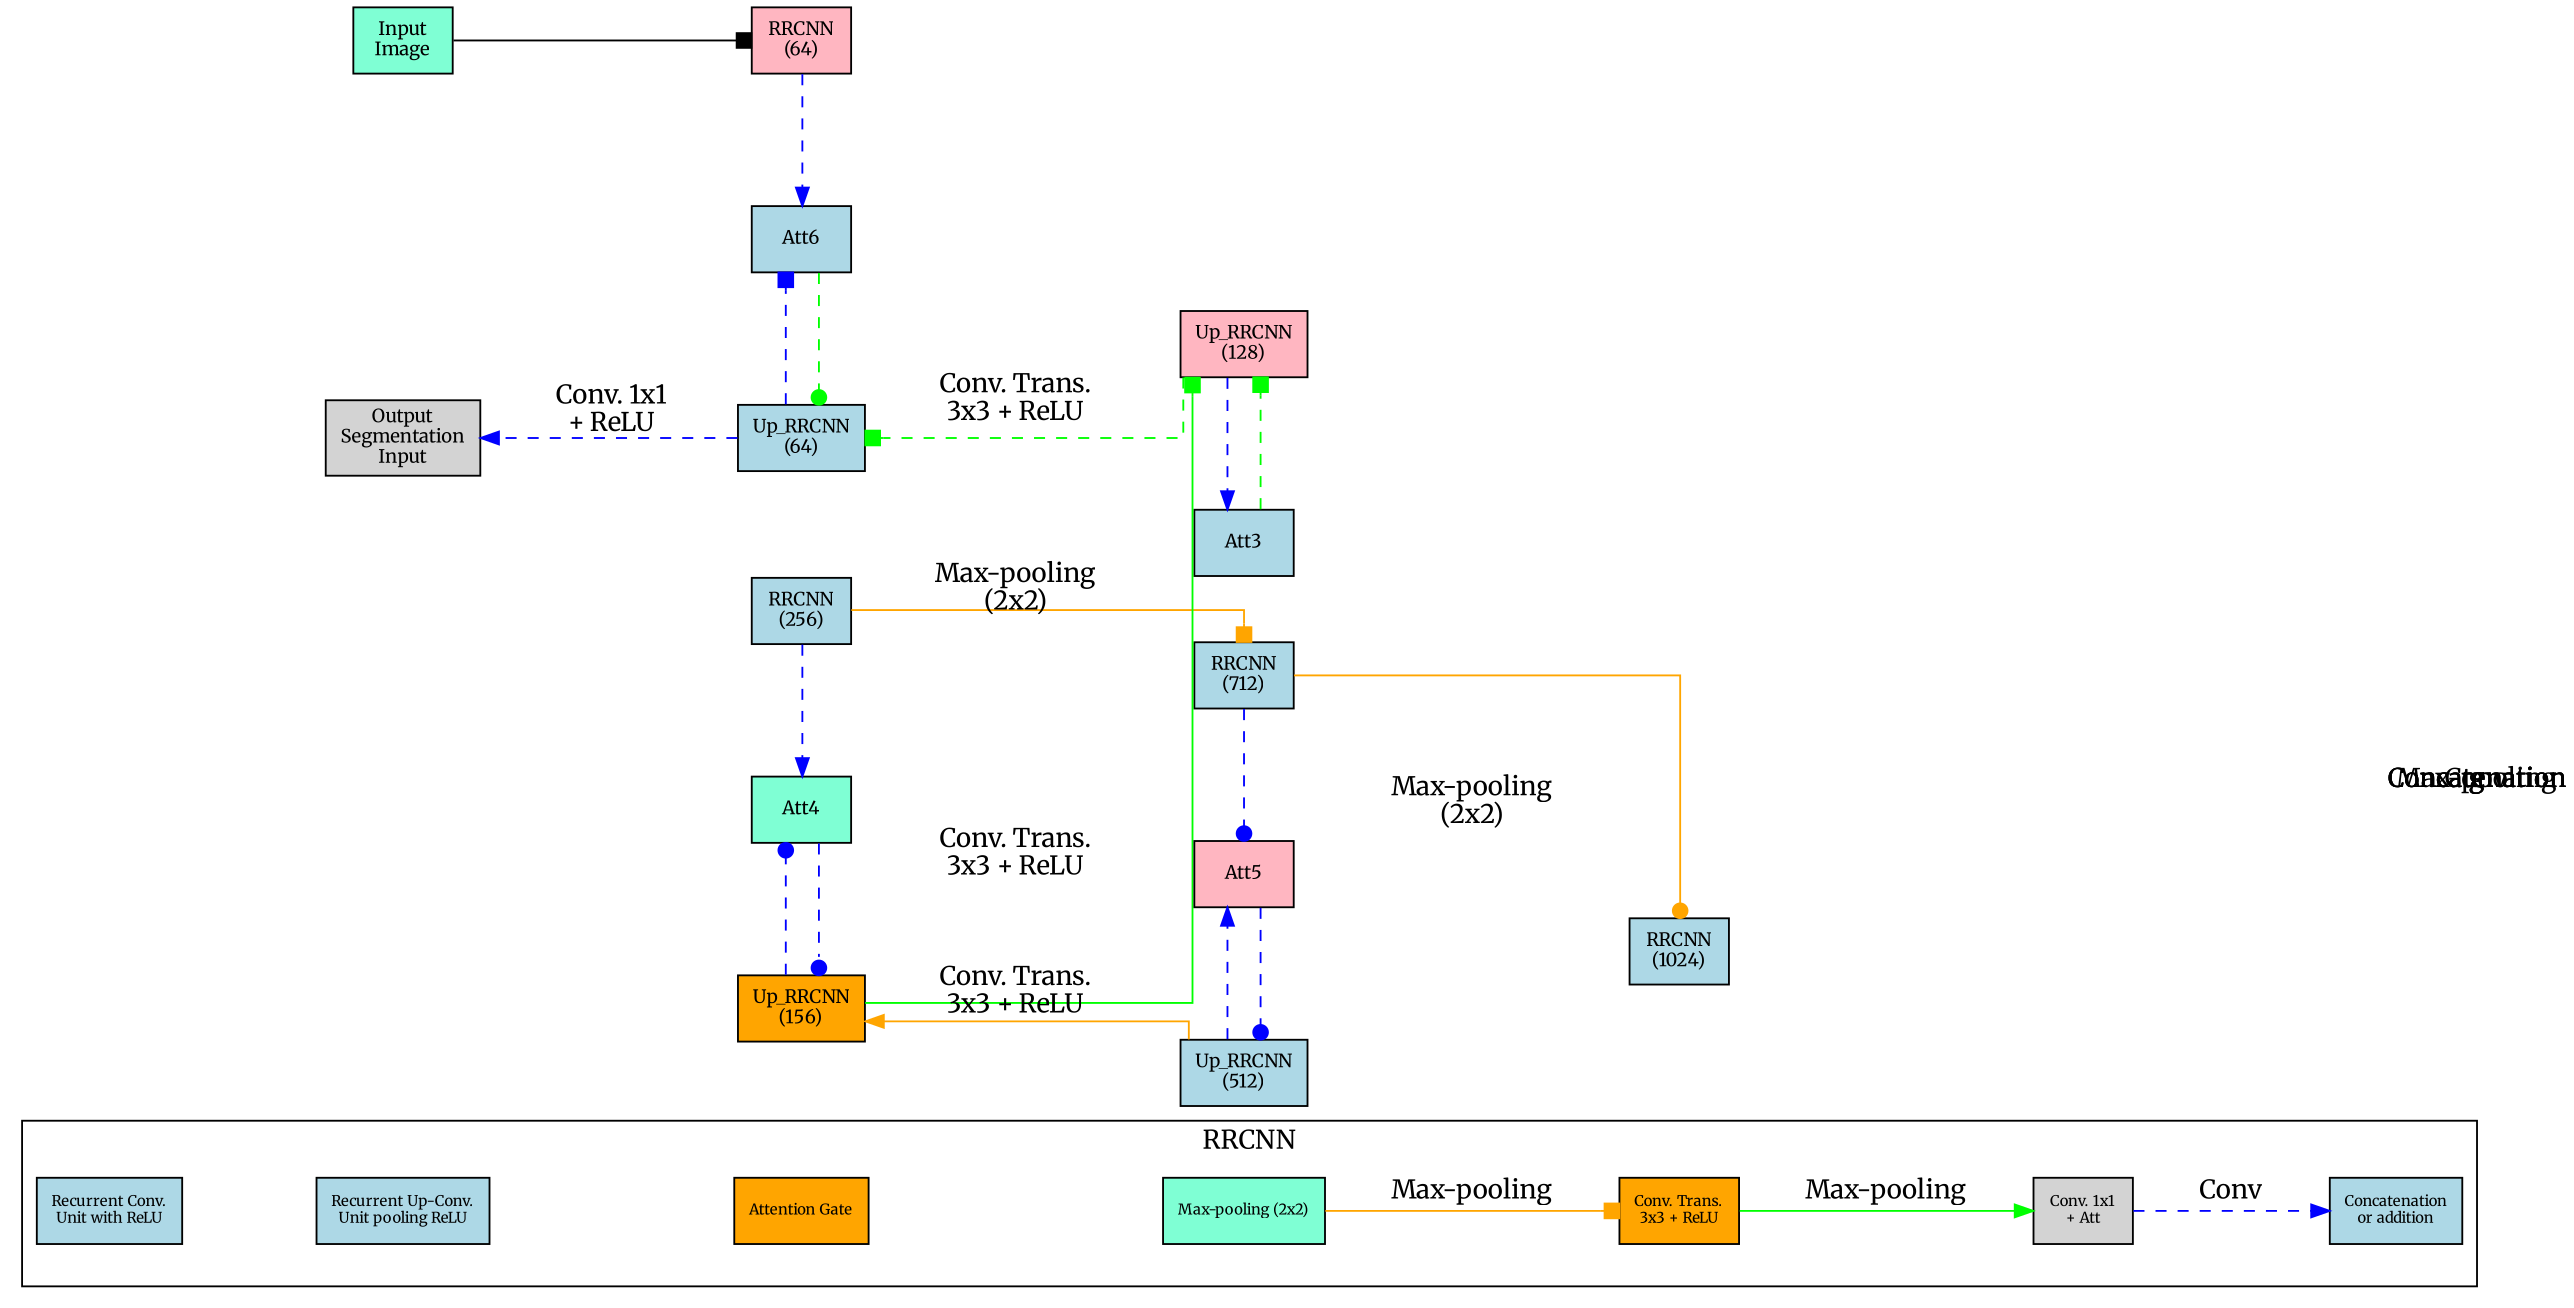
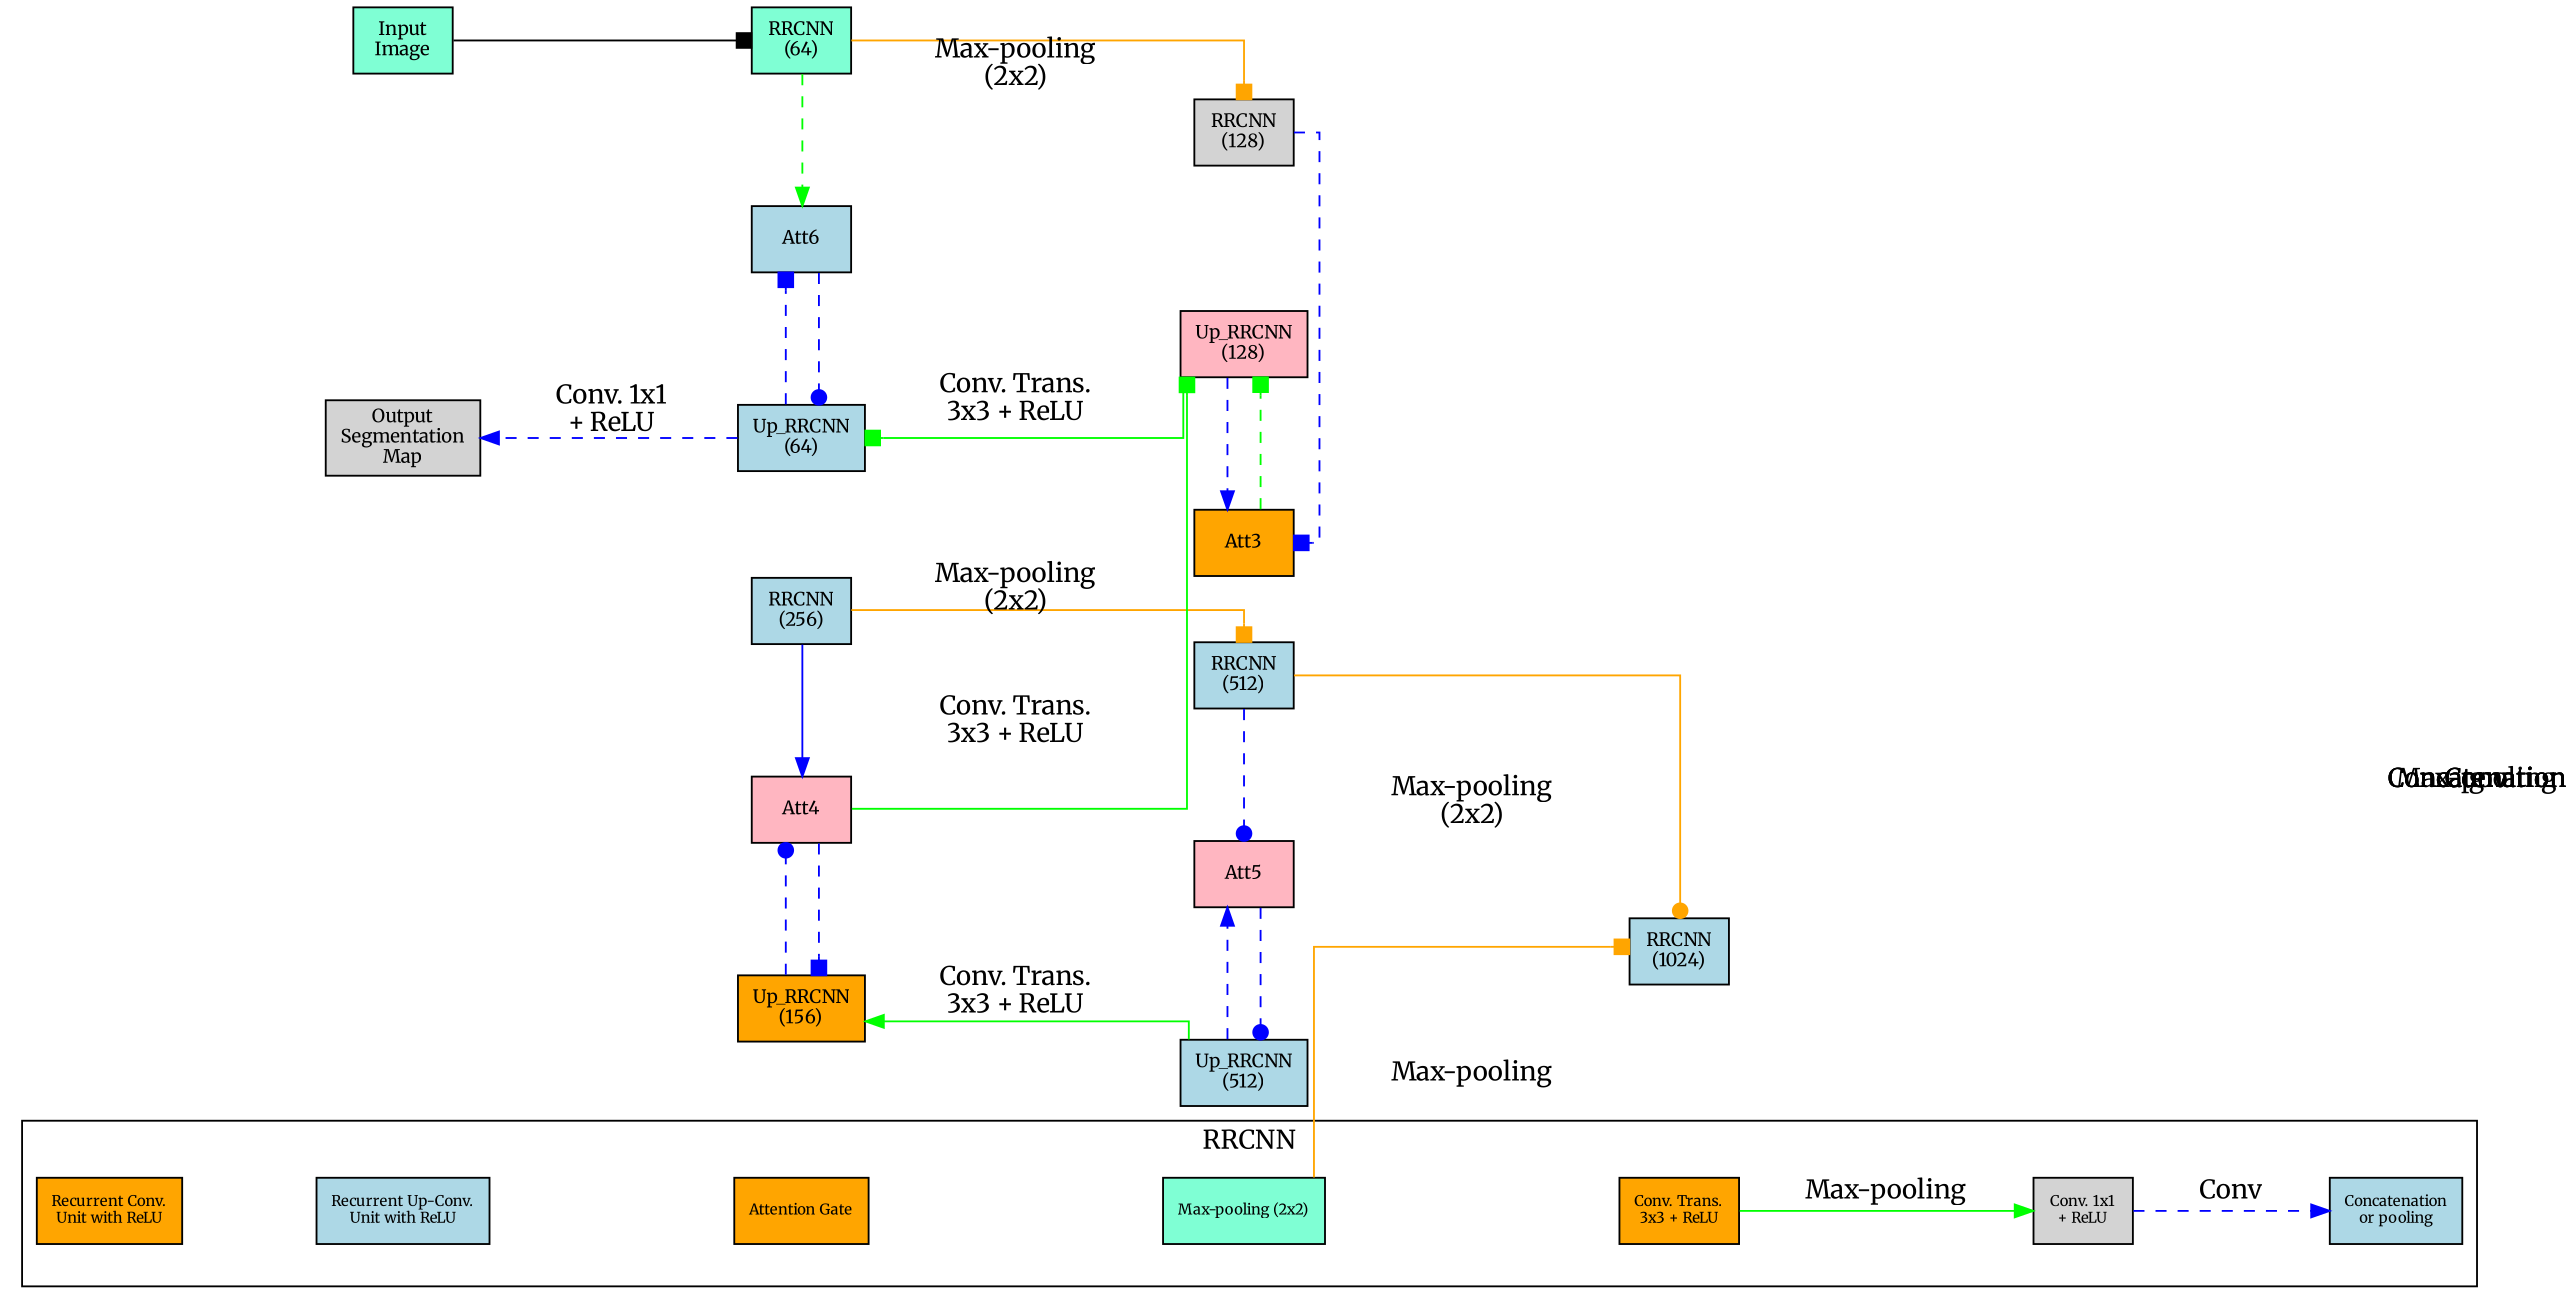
  digraph {
    fontname=Merriweather
    nodesep=0.5
    rankdir=LR
    ranksep=1.0
    splines=ortho
    node [fillcolor=lightblue fontname=Merriweather fontsize=10 shape=box style=filled]
    edge [arrowhead=box color=blue fontname=Merriweather style=dashed]
    n1 [fillcolor=aquamarine label="Input\nImage"]
-   n2 [fillcolor=lightgrey label="Output\nSegmentation\nInput"]
-   n3 [fillcolor=lightpink label="RRCNN\n(64)"]
+   n2 [fillcolor=lightgrey label="Output\nSegmentation\nMap"]
+   n3 [fillcolor=aquamarine label="RRCNN\n(64)"]
    n4 [label="Up_RRCNN\n(64)"]
    n5 [label=Att6]
+   n6 [fillcolor=lightgrey label="RRCNN\n(128)"]
    n7 [fillcolor=lightpink label="Up_RRCNN\n(128)"]
-   n8 [label=Att3]
+   n8 [fillcolor=orange label=Att3]
    n9 [label="RRCNN\n(256)"]
    n10 [fillcolor=orange label="Up_RRCNN\n(156)"]
-   n11 [fillcolor=aquamarine label=Att4]
-   n12 [label="RRCNN\n(712)"]
+   n11 [fillcolor=lightpink label=Att4]
+   n12 [label="RRCNN\n(512)"]
    n13 [label="Up_RRCNN\n(512)"]
    n14 [fillcolor=lightpink label=Att5]
    n15 [label="RRCNN\n(1024)"]
-   n16 [fontsize=8 label="Recurrent Conv.\nUnit with ReLU"]
-   n17 [fontsize=8 label="Recurrent Up-Conv.\nUnit pooling ReLU"]
+   n16 [fillcolor=orange fontsize=8 label="Recurrent Conv.\nUnit with ReLU"]
+   n17 [fontsize=8 label="Recurrent Up-Conv.\nUnit with ReLU"]
    n18 [fillcolor=orange fontsize=8 label="Attention Gate"]
    n19 [fillcolor=aquamarine fontsize=8 label="Max-pooling (2x2)"]
    n20 [fillcolor=orange fontsize=8 label="Conv. Trans.\n3x3 + ReLU"]
-   n21 [fillcolor=lightgrey fontsize=8 label="Conv. 1x1\n+ Att"]
-   n22 [fontsize=8 label="Concatenation\nor addition"]
+   n21 [fillcolor=lightgrey fontsize=8 label="Conv. 1x1\n+ ReLU"]
+   n22 [fontsize=8 label="Concatenation\nor pooling"]
    subgraph sub_1 {
      rank=same
      n1
      n2
    }
    subgraph sub_2 {
      rank=same
      n3
      n4
      n5
    }
    subgraph sub_3 {
      rank=same
+     n6
      n7
      n8
    }
    subgraph sub_4 {
      rank=same
      n9
      n10
      n11
    }
    subgraph sub_5 {
      rank=same
      n12
      n13
      n14
    }
    subgraph sub_6 {
      rank=same
      n15
    }
    subgraph cluster_7 {
      label=RRCNN
      style=solid
      n16
      n17
      n18
      n19
      n20
      n21
      n22
    }
    n1 -> n3 [color=black style=""]
-   n3 -> n5 [arrowhead=normal]
+   n3 -> n5 [arrowhead=normal color=green]
+   n3 -> n6 [color=orange label="Max-pooling\n(2x2)" style=""]
    n4 -> n2 [arrowhead=normal label="Conv. 1x1\n+ ReLU"]
-   n4 -> n5 [label=g]
-   n5 -> n4 [arrowhead=dot color=green label=Concatenation]
-   n7 -> n4 [color=green label="Conv. Trans.\n3x3 + ReLU"]
-   n7 -> n8 [arrowhead=normal label=g]
+   n4 -> n5 [label=Conv]
+   n5 -> n4 [arrowhead=dot label=Concatenation]
+   n6 -> n8
+   n7 -> n4 [color=green label="Conv. Trans.\n3x3 + ReLU" style=""]
+   n7 -> n8 [arrowhead=normal label=Conv]
    n8 -> n7 [color=green label=Concatenation]
-   n9 -> n11 [arrowhead=normal]
+   n9 -> n11 [arrowhead=normal style=solid]
    n9 -> n12 [color=orange label="Max-pooling\n(2x2)" style=""]
-   n10 -> n7 [color=green label="Conv. Trans.\n3x3 + ReLU" style=""]
-   n10 -> n11 [arrowhead=dot label=g]
-   n11 -> n10 [arrowhead=dot label=Concatenation]
+   n11 -> n7 [color=green label="Conv. Trans.\n3x3 + ReLU" style=""]
+   n10 -> n11 [arrowhead=dot label=Conv]
+   n11 -> n10 [label=Concatenation]
    n12 -> n14 [arrowhead=dot]
    n12 -> n15 [arrowhead=dot color=orange label="Max-pooling\n(2x2)" style=""]
-   n13 -> n10 [arrowhead=normal color=orange label="Conv. Trans.\n3x3 + ReLU" style=""]
-   n13 -> n14 [arrowhead=normal label=Conv]
+   n13 -> n10 [arrowhead=normal color=green label="Conv. Trans.\n3x3 + ReLU" style=""]
+   n13 -> n14 [arrowhead=normal label=g]
    n14 -> n13 [arrowhead=dot label="Max-pooling"]
    n16 -> n17 [style=invis arrowhead="" color=""]
    n17 -> n18 [style=invis arrowhead="" color=""]
    n18 -> n19 [style=invis arrowhead="" color=""]
-   n19 -> n20 [color=orange label="Max-pooling" style=""]
+   n19 -> n15 [color=orange label="Max-pooling" style=""]
    n20 -> n21 [arrowhead=normal color=green label="Max-pooling" style=""]
    n21 -> n22 [arrowhead=normal label=Conv]
  }
